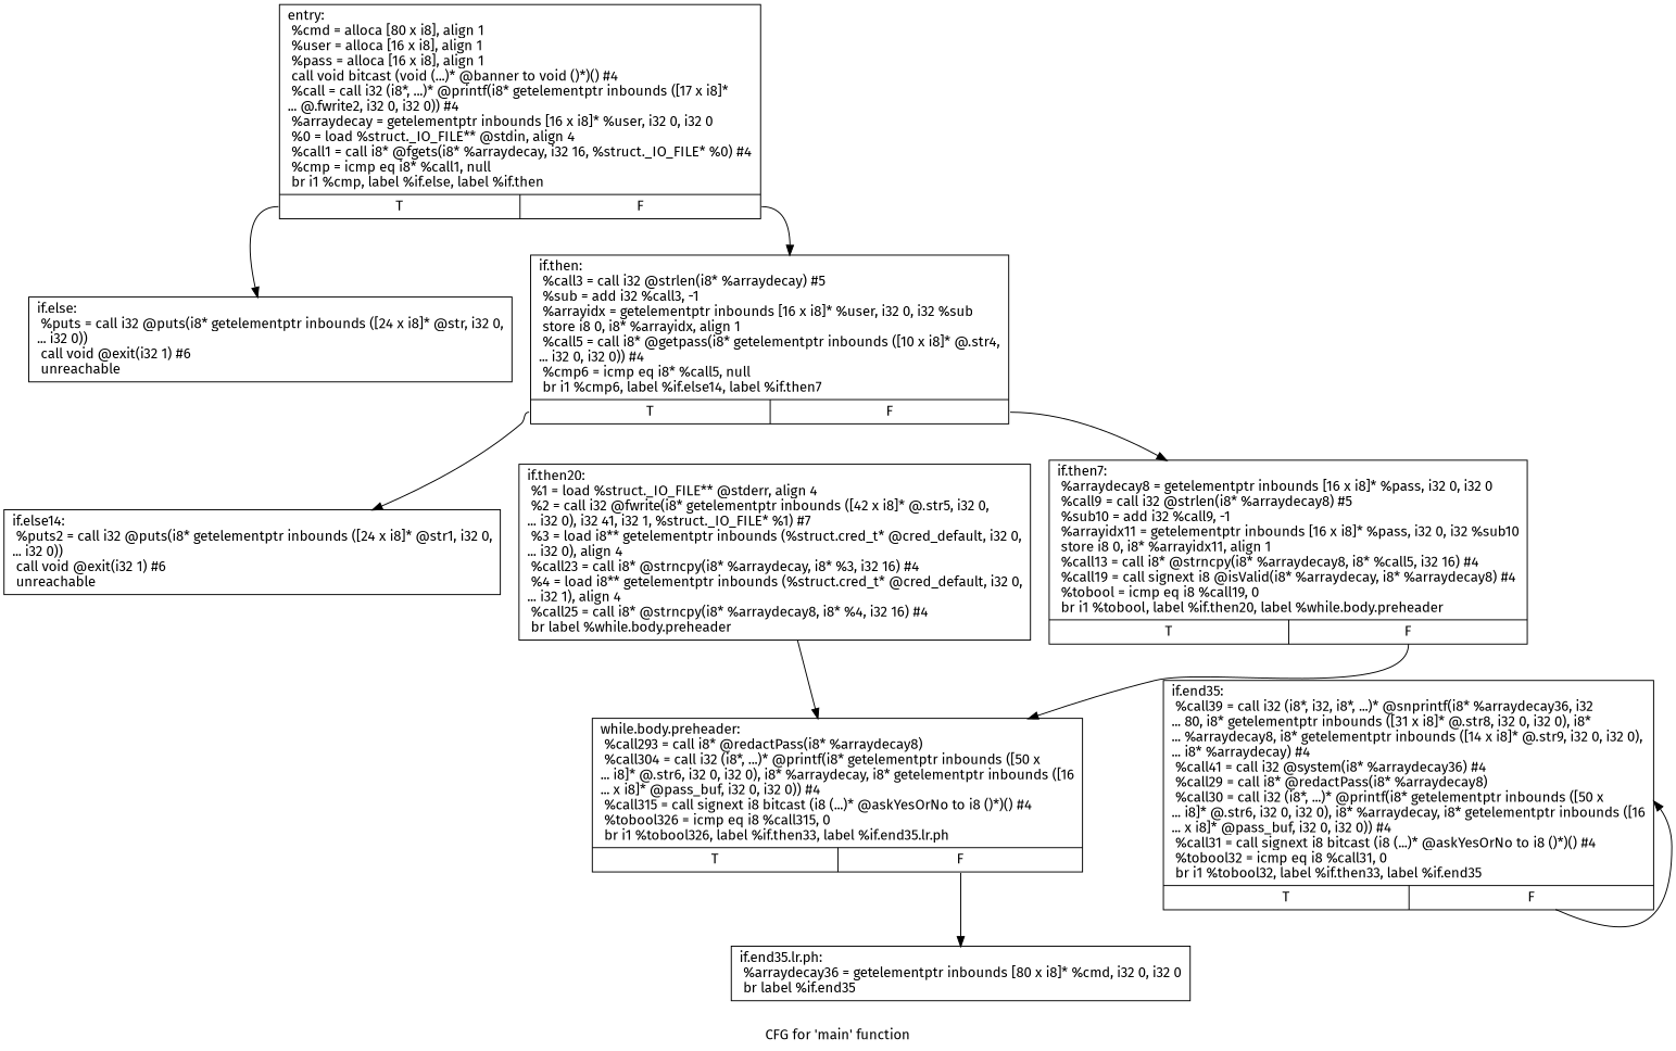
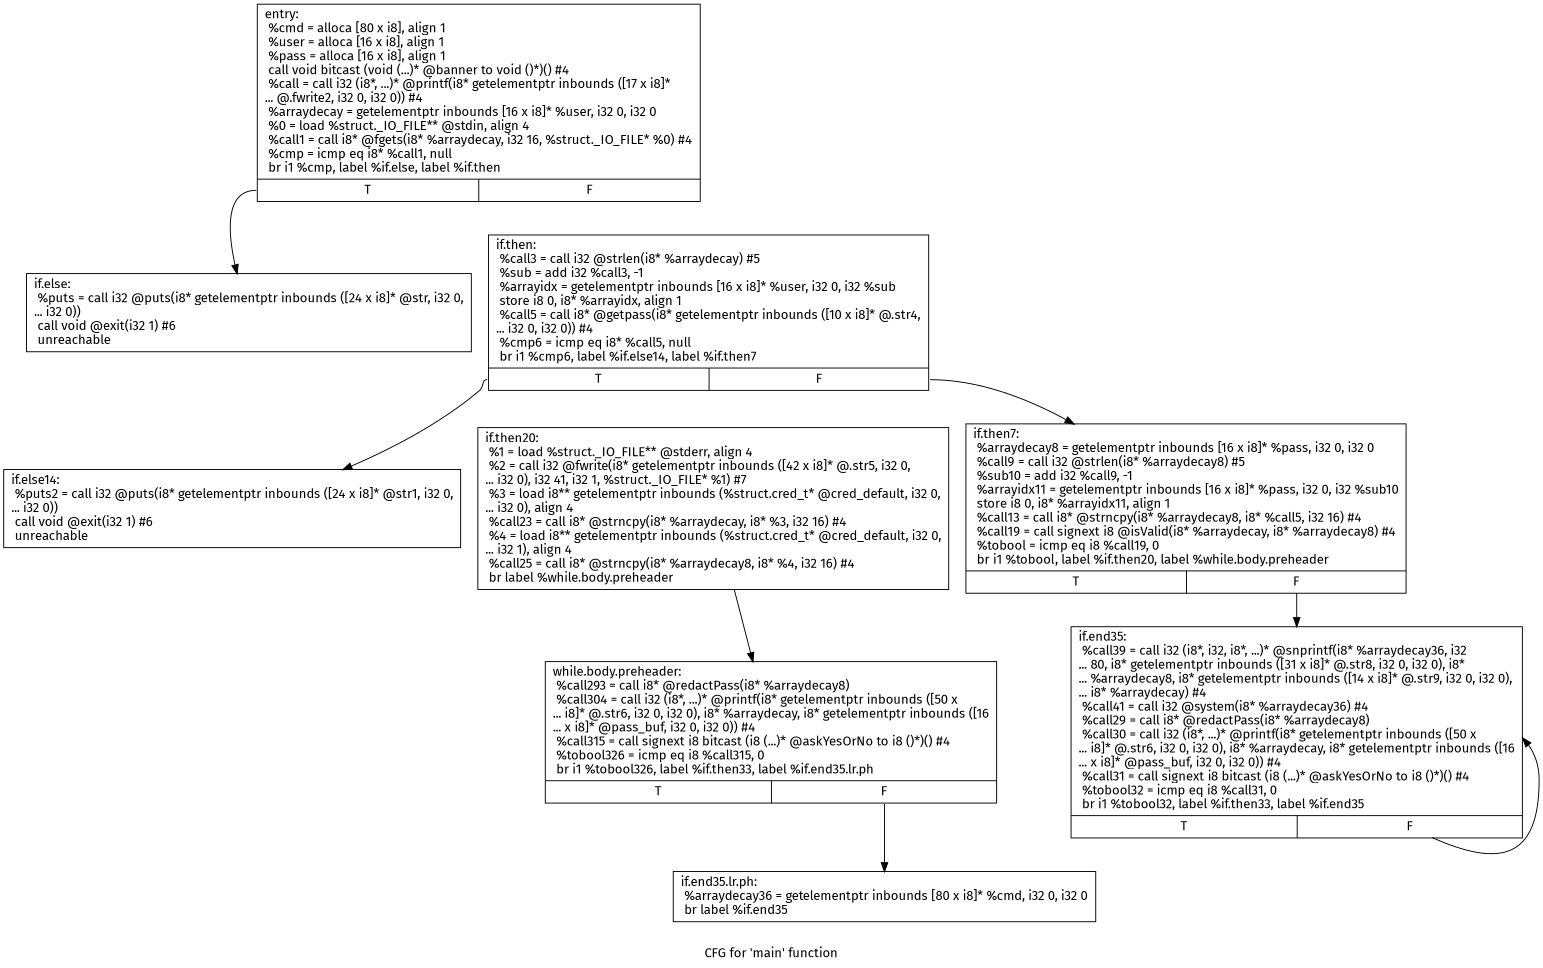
  digraph {
    fontname="Fira Sans"
    label="CFG for 'main' function"
    node [fontname="Fira Sans" shape=record]
    edge [fontname="Fira Sans" tailport=s1]
    n1 [label="{entry:\l  %cmd = alloca [80 x i8], align 1\l  %user = alloca [16 x i8], align 1\l  %pass = alloca [16 x i8], align 1\l  call void bitcast (void (...)* @banner to void ()*)() #4\l  %call = call i32 (i8*, ...)* @printf(i8* getelementptr inbounds ([17 x i8]*\l... @.fwrite2, i32 0, i32 0)) #4\l  %arraydecay = getelementptr inbounds [16 x i8]* %user, i32 0, i32 0\l  %0 = load %struct._IO_FILE** @stdin, align 4\l  %call1 = call i8* @fgets(i8* %arraydecay, i32 16, %struct._IO_FILE* %0) #4\l  %cmp = icmp eq i8* %call1, null\l  br i1 %cmp, label %if.else, label %if.then\l|{<s0>T|<s1>F}}"]
    n2 [label="{if.else:                                          \l  %puts = call i32 @puts(i8* getelementptr inbounds ([24 x i8]* @str, i32 0,\l... i32 0))\l  call void @exit(i32 1) #6\l  unreachable\l}"]
    n3 [label="{if.then:                                          \l  %call3 = call i32 @strlen(i8* %arraydecay) #5\l  %sub = add i32 %call3, -1\l  %arrayidx = getelementptr inbounds [16 x i8]* %user, i32 0, i32 %sub\l  store i8 0, i8* %arrayidx, align 1\l  %call5 = call i8* @getpass(i8* getelementptr inbounds ([10 x i8]* @.str4,\l... i32 0, i32 0)) #4\l  %cmp6 = icmp eq i8* %call5, null\l  br i1 %cmp6, label %if.else14, label %if.then7\l|{<s0>T|<s1>F}}"]
    n4 [label="{if.else14:                                        \l  %puts2 = call i32 @puts(i8* getelementptr inbounds ([24 x i8]* @str1, i32 0,\l... i32 0))\l  call void @exit(i32 1) #6\l  unreachable\l}"]
    n5 [label="{if.then7:                                         \l  %arraydecay8 = getelementptr inbounds [16 x i8]* %pass, i32 0, i32 0\l  %call9 = call i32 @strlen(i8* %arraydecay8) #5\l  %sub10 = add i32 %call9, -1\l  %arrayidx11 = getelementptr inbounds [16 x i8]* %pass, i32 0, i32 %sub10\l  store i8 0, i8* %arrayidx11, align 1\l  %call13 = call i8* @strncpy(i8* %arraydecay8, i8* %call5, i32 16) #4\l  %call19 = call signext i8 @isValid(i8* %arraydecay, i8* %arraydecay8) #4\l  %tobool = icmp eq i8 %call19, 0\l  br i1 %tobool, label %if.then20, label %while.body.preheader\l|{<s0>T|<s1>F}}"]
    n6 [label="{while.body.preheader:                             \l  %call293 = call i8* @redactPass(i8* %arraydecay8)\l  %call304 = call i32 (i8*, ...)* @printf(i8* getelementptr inbounds ([50 x\l... i8]* @.str6, i32 0, i32 0), i8* %arraydecay, i8* getelementptr inbounds ([16\l... x i8]* @pass_buf, i32 0, i32 0)) #4\l  %call315 = call signext i8 bitcast (i8 (...)* @askYesOrNo to i8 ()*)() #4\l  %tobool326 = icmp eq i8 %call315, 0\l  br i1 %tobool326, label %if.then33, label %if.end35.lr.ph\l|{<s0>T|<s1>F}}"]
    n7 [label="{if.then20:                                        \l  %1 = load %struct._IO_FILE** @stderr, align 4\l  %2 = call i32 @fwrite(i8* getelementptr inbounds ([42 x i8]* @.str5, i32 0,\l... i32 0), i32 41, i32 1, %struct._IO_FILE* %1) #7\l  %3 = load i8** getelementptr inbounds (%struct.cred_t* @cred_default, i32 0,\l... i32 0), align 4\l  %call23 = call i8* @strncpy(i8* %arraydecay, i8* %3, i32 16) #4\l  %4 = load i8** getelementptr inbounds (%struct.cred_t* @cred_default, i32 0,\l... i32 1), align 4\l  %call25 = call i8* @strncpy(i8* %arraydecay8, i8* %4, i32 16) #4\l  br label %while.body.preheader\l}"]
    n8 [label="{if.end35.lr.ph:                                   \l  %arraydecay36 = getelementptr inbounds [80 x i8]* %cmd, i32 0, i32 0\l  br label %if.end35\l}"]
    n9 [label="{if.end35:                                         \l  %call39 = call i32 (i8*, i32, i8*, ...)* @snprintf(i8* %arraydecay36, i32\l... 80, i8* getelementptr inbounds ([31 x i8]* @.str8, i32 0, i32 0), i8*\l... %arraydecay8, i8* getelementptr inbounds ([14 x i8]* @.str9, i32 0, i32 0),\l... i8* %arraydecay) #4\l  %call41 = call i32 @system(i8* %arraydecay36) #4\l  %call29 = call i8* @redactPass(i8* %arraydecay8)\l  %call30 = call i32 (i8*, ...)* @printf(i8* getelementptr inbounds ([50 x\l... i8]* @.str6, i32 0, i32 0), i8* %arraydecay, i8* getelementptr inbounds ([16\l... x i8]* @pass_buf, i32 0, i32 0)) #4\l  %call31 = call signext i8 bitcast (i8 (...)* @askYesOrNo to i8 ()*)() #4\l  %tobool32 = icmp eq i8 %call31, 0\l  br i1 %tobool32, label %if.then33, label %if.end35\l|{<s0>T|<s1>F}}"]
    n1 -> n2 [tailport=s0]
-   n1 -> n3
    n3 -> n4 [tailport=s0]
    n3 -> n5
-   n5 -> n6
+   n5 -> n9
    n6 -> n8
    n7 -> n6 [tailport=s0]
    n9 -> n9
  }
